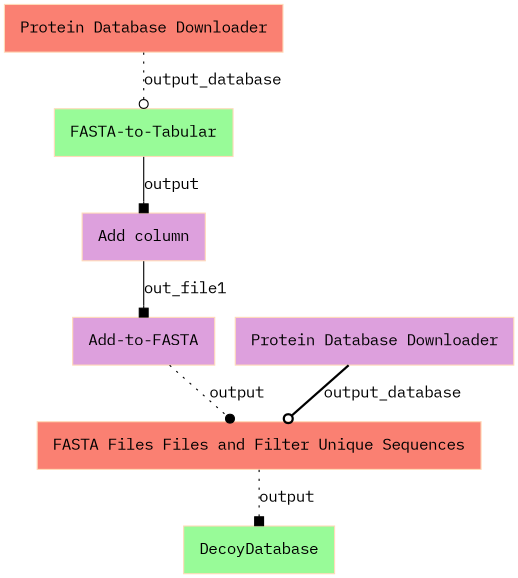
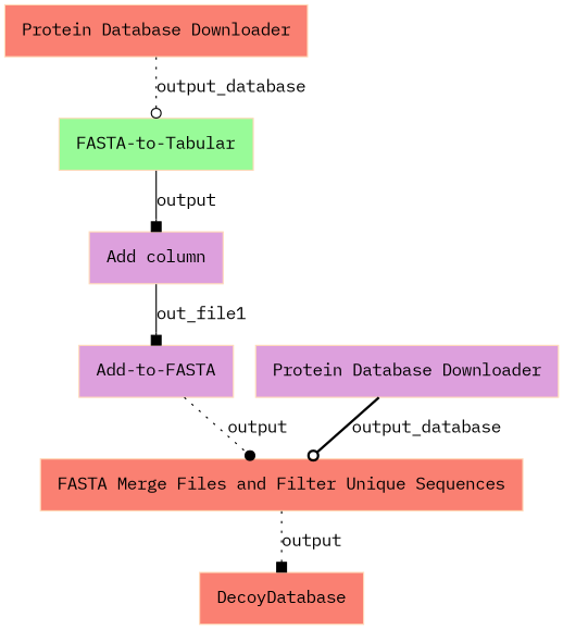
  digraph {
    fontname="IBM Plex Mono"
    node [color=peachpuff fillcolor=plum fontname="IBM Plex Mono" margin="0.2,0.2" shape=box style=filled]
    edge [arrowhead=box fontname="IBM Plex Mono" style=dotted]
    n1 [fillcolor=salmon label="Protein Database Downloader"]
    n2 [fillcolor=palegreen label="FASTA-to-Tabular"]
    n3 [label="Add column"]
    n4 [label="Protein Database Downloader"]
-   n5 [fillcolor=salmon label="FASTA Files Files and Filter Unique Sequences"]
-   n6 [fillcolor=palegreen label=DecoyDatabase]
+   n5 [fillcolor=salmon label="FASTA Merge Files and Filter Unique Sequences"]
+   n6 [fillcolor=salmon label=DecoyDatabase]
    n7 [label="Add-to-FASTA"]
    n1 -> n2 [arrowhead=odot label=output_database]
    n2 -> n3 [label=output style=solid]
    n3 -> n7 [label=out_file1 style=solid]
    n4 -> n5 [arrowhead=odot label=output_database style=bold]
    n5 -> n6 [label=output]
    n7 -> n5 [arrowhead=dot label=output]
  }
